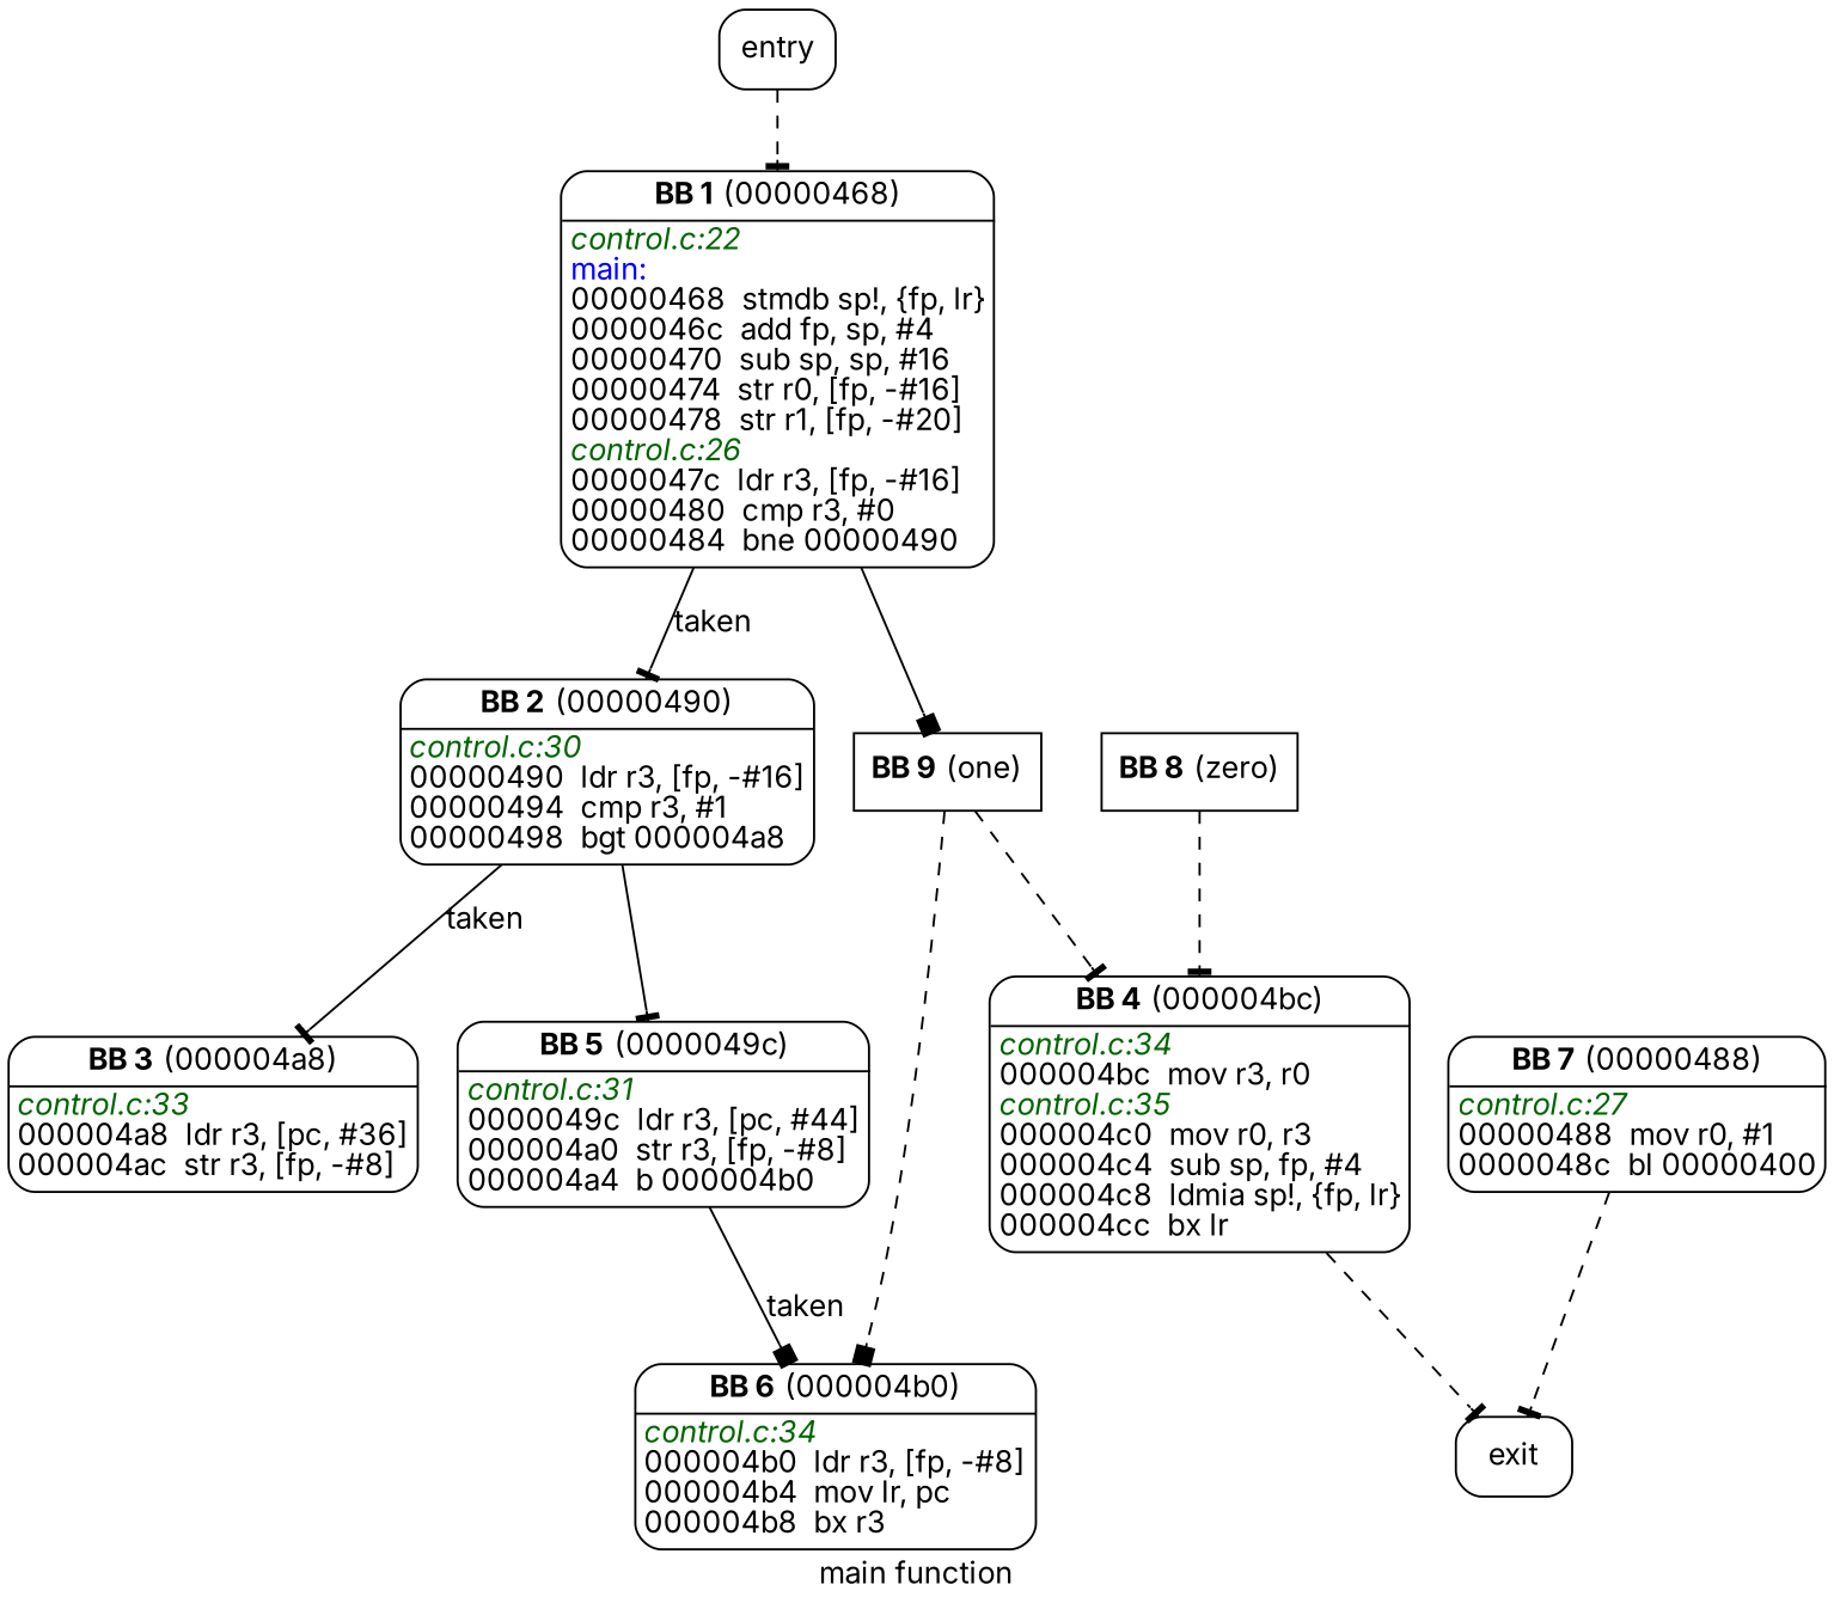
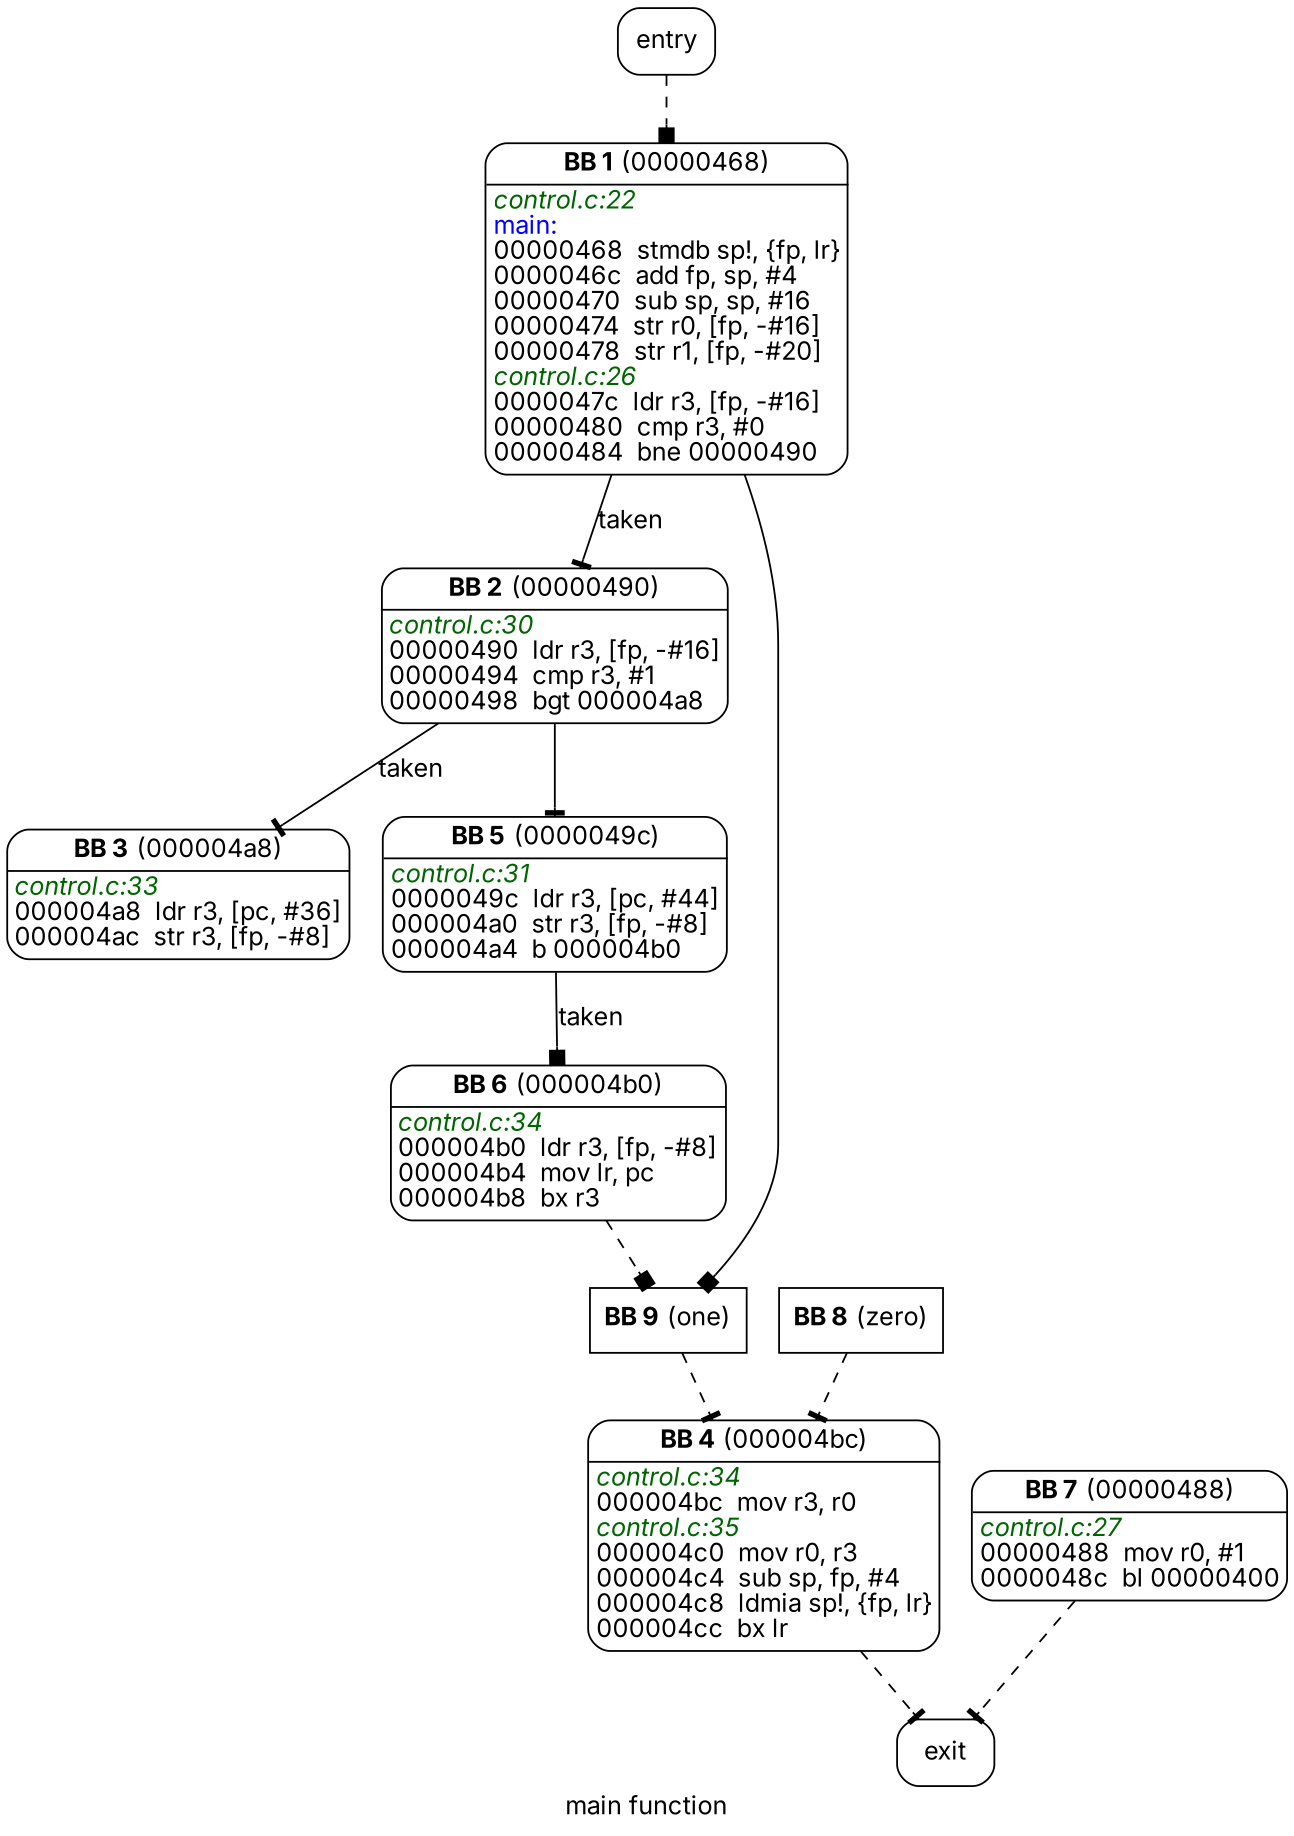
  digraph {
    fontname=Inter
    label=<main function>
    node [fontname=Inter shape=Mrecord margin=0]
    edge [arrowhead=tee fontname=Inter style=dashed]
    n1 [height=0.51389 label=<entry> width=0.75 margin=""]
    n2 [height=2.5556 label=<<TABLE BORDER="0"><TR><TD><B>BB 1</B> (00000468)</TD></TR><HR/><TR><TD ALIGN="LEFT"><FONT COLOR="darkgreen"><I>control.c:22</I></FONT><BR ALIGN="left"/><FONT COLOR="blue">main:</FONT><BR ALIGN="left"/>00000468  stmdb sp!, \{fp, lr\}<BR ALIGN="left"/>0000046c  add fp, sp, #4<BR ALIGN="left"/>00000470  sub sp, sp, #16<BR ALIGN="left"/>00000474  str r0, [fp, -#16]<BR ALIGN="left"/>00000478  str r1, [fp, -#20]<BR ALIGN="left"/><FONT COLOR="darkgreen"><I>control.c:26</I></FONT><BR ALIGN="left"/>0000047c  ldr r3, [fp, -#16]<BR ALIGN="left"/>00000480  cmp r3, #0<BR ALIGN="left"/>00000484  bne 00000490<BR ALIGN="left"/></TD></TR></TABLE>> width=2.3889]
    n3 [height=1.1944 label=<<TABLE BORDER="0"><TR><TD><B>BB 2</B> (00000490)</TD></TR><HR/><TR><TD ALIGN="LEFT"><FONT COLOR="darkgreen"><I>control.c:30</I></FONT><BR ALIGN="left"/>00000490  ldr r3, [fp, -#16]<BR ALIGN="left"/>00000494  cmp r3, #1<BR ALIGN="left"/>00000498  bgt 000004a8<BR ALIGN="left"/></TD></TR></TABLE>> width=2.2222]
    n4 [height=0.5 label=<<B>BB 9</B> (one)> shape=box width=1.0833 margin=""]
    n5 [height=1 label=<<TABLE BORDER="0"><TR><TD><B>BB 3</B> (000004a8)</TD></TR><HR/><TR><TD ALIGN="LEFT"><FONT COLOR="darkgreen"><I>control.c:33</I></FONT><BR ALIGN="left"/>000004a8  ldr r3, [pc, #36]<BR ALIGN="left"/>000004ac  str r3, [fp, -#8]<BR ALIGN="left"/></TD></TR></TABLE>> width=2.1667]
    n6 [height=1.1944 label=<<TABLE BORDER="0"><TR><TD><B>BB 5</B> (0000049c)</TD></TR><HR/><TR><TD ALIGN="LEFT"><FONT COLOR="darkgreen"><I>control.c:31</I></FONT><BR ALIGN="left"/>0000049c  ldr r3, [pc, #44]<BR ALIGN="left"/>000004a0  str r3, [fp, -#8]<BR ALIGN="left"/>000004a4  b 000004b0<BR ALIGN="left"/></TD></TR></TABLE>> width=2.1667]
    n7 [height=1 label=<<TABLE BORDER="0"><TR><TD><B>BB 7</B> (00000488)</TD></TR><HR/><TR><TD ALIGN="LEFT"><FONT COLOR="darkgreen"><I>control.c:27</I></FONT><BR ALIGN="left"/>00000488  mov r0, #1<BR ALIGN="left"/>0000048c  bl 00000400<BR ALIGN="left"/></TD></TR></TABLE>> width=1.9167]
    n8 [height=0.51389 label=<exit> width=0.75 margin=""]
    n9 [height=1.1944 label=<<TABLE BORDER="0"><TR><TD><B>BB 6</B> (000004b0)</TD></TR><HR/><TR><TD ALIGN="LEFT"><FONT COLOR="darkgreen"><I>control.c:34</I></FONT><BR ALIGN="left"/>000004b0  ldr r3, [fp, -#8]<BR ALIGN="left"/>000004b4  mov lr, pc<BR ALIGN="left"/>000004b8  bx r3<BR ALIGN="left"/></TD></TR></TABLE>> width=2.125]
    n10 [height=0.5 label=<<B>BB 8</B> (zero)> shape=box width=1.1389 margin=""]
    n11 [height=1.7778 label=<<TABLE BORDER="0"><TR><TD><B>BB 4</B> (000004bc)</TD></TR><HR/><TR><TD ALIGN="LEFT"><FONT COLOR="darkgreen"><I>control.c:34</I></FONT><BR ALIGN="left"/>000004bc  mov r3, r0<BR ALIGN="left"/><FONT COLOR="darkgreen"><I>control.c:35</I></FONT><BR ALIGN="left"/>000004c0  mov r0, r3<BR ALIGN="left"/>000004c4  sub sp, fp, #4<BR ALIGN="left"/>000004c8  ldmia sp!, \{fp, lr\}<BR ALIGN="left"/>000004cc  bx lr<BR ALIGN="left"/></TD></TR></TABLE>> width=2.3472]
-   n1 -> n2
+   n1 -> n2 [arrowhead=box]
    n2 -> n3 [label=<taken> style=""]
    n2 -> n4 [arrowhead=box style=""]
    n3 -> n5 [label=<taken> style=""]
    n3 -> n6 [style=""]
    n4 -> n11
    n6 -> n9 [arrowhead=box label=<taken> style=""]
    n7 -> n8
-   n4 -> n9 [arrowhead=box]
+   n9 -> n4 [arrowhead=box]
    n10 -> n11
    n11 -> n8
  }
